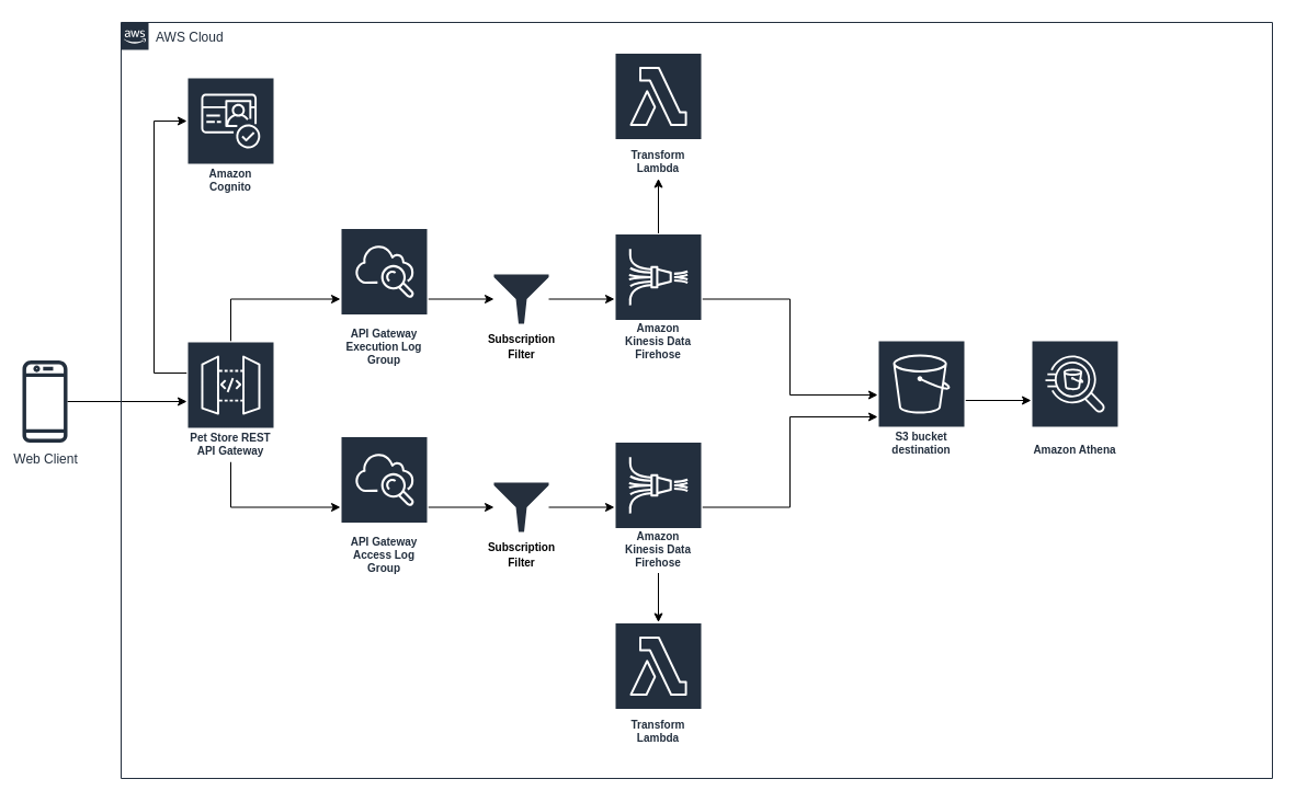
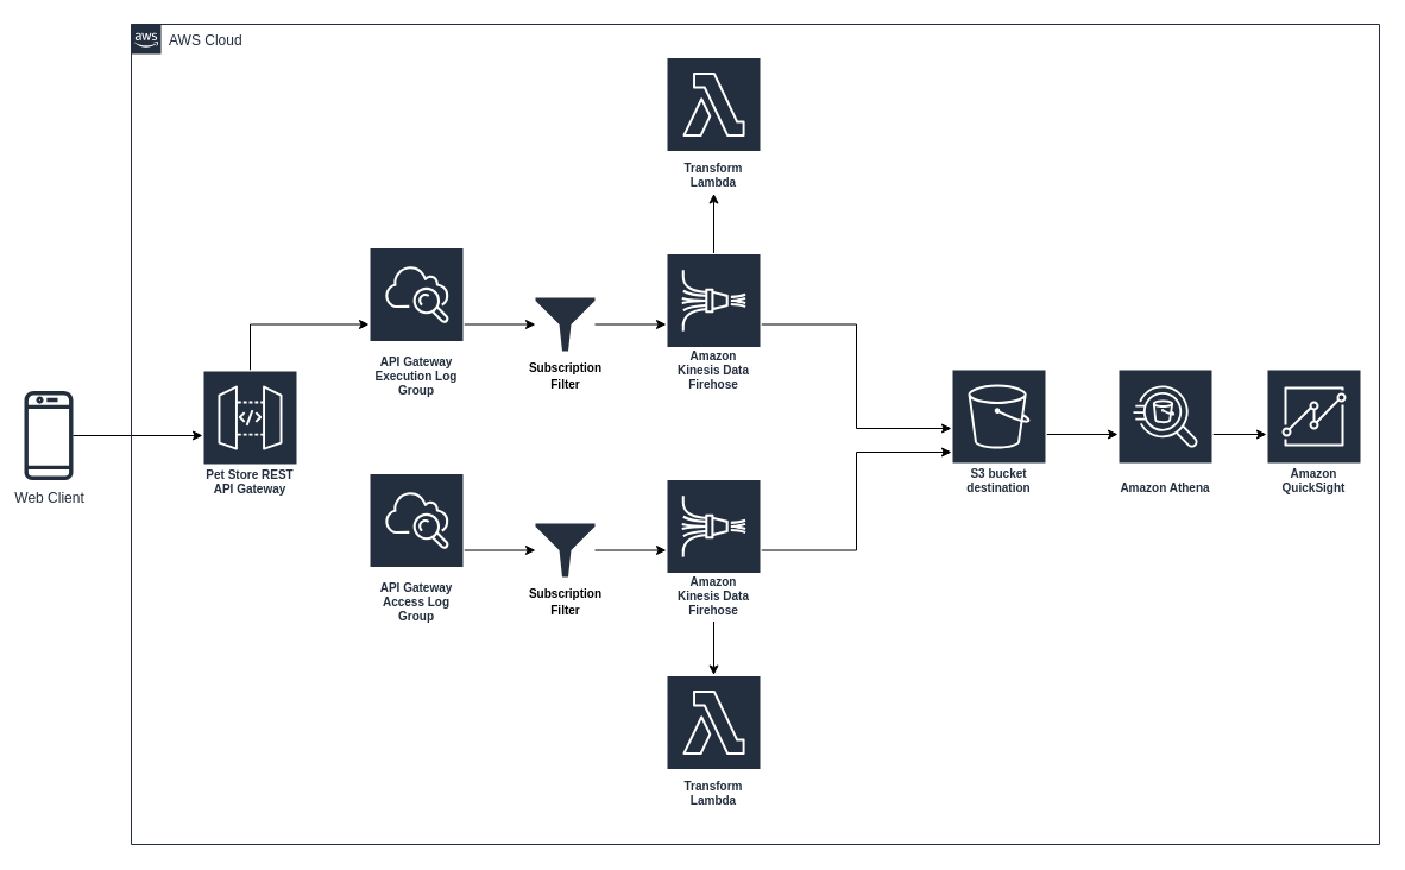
  <mxCell id="0" />
  <mxCell id="1" parent="0" />
  <mxCell id="2" style="edgeStyle=orthogonalEdgeStyle;rounded=0;orthogonalLoop=1;jettySize=auto;html=1;" edge="1" parent="1" source="3" target="27"><mxGeometry relative="1" as="geometry" /></mxCell>
  <mxCell id="3" value="Web Client" style="sketch=0;outlineConnect=0;fontColor=#232F3E;gradientColor=none;fillColor=#232F3D;strokeColor=none;dashed=0;verticalLabelPosition=bottom;verticalAlign=top;align=center;html=1;fontSize=12;fontStyle=0;aspect=fixed;pointerEvents=1;shape=mxgraph.aws4.mobile_client;" vertex="1" parent="1"><mxGeometry x="20" y="327" width="41" height="78" as="geometry" /></mxCell>
  <mxCell id="4" value="AWS Cloud" style="points=[[0,0],[0.25,0],[0.5,0],[0.75,0],[1,0],[1,0.25],[1,0.5],[1,0.75],[1,1],[0.75,1],[0.5,1],[0.25,1],[0,1],[0,0.75],[0,0.5],[0,0.25]];outlineConnect=0;gradientColor=none;html=1;whiteSpace=wrap;fontSize=12;fontStyle=0;container=1;pointerEvents=0;collapsible=0;recursiveResize=0;shape=mxgraph.aws4.group;grIcon=mxgraph.aws4.group_aws_cloud_alt;strokeColor=#232F3E;fillColor=none;verticalAlign=top;align=left;spacingLeft=30;fontColor=#232F3E;dashed=0;" vertex="1" parent="1"><mxGeometry x="110" y="20" width="1050" height="690" as="geometry" /></mxCell>
  <mxCell id="5" style="edgeStyle=orthogonalEdgeStyle;rounded=0;orthogonalLoop=1;jettySize=auto;html=1;" edge="1" parent="4" source="6" target="8"><mxGeometry relative="1" as="geometry" /></mxCell>
  <mxCell id="6" value="S3 bucket destination" style="sketch=0;outlineConnect=0;fontColor=#232F3E;gradientColor=none;strokeColor=#ffffff;fillColor=#232F3E;dashed=0;verticalLabelPosition=middle;verticalAlign=bottom;align=center;html=1;whiteSpace=wrap;fontSize=10;fontStyle=1;spacing=3;shape=mxgraph.aws4.productIcon;prIcon=mxgraph.aws4.s3;" vertex="1" parent="4"><mxGeometry x="690" y="290" width="80" height="110" as="geometry" /></mxCell>
+ <mxCell id="7" style="edgeStyle=orthogonalEdgeStyle;rounded=0;orthogonalLoop=1;jettySize=auto;html=1;" edge="1" parent="4" source="8" target="9"><mxGeometry relative="1" as="geometry" /></mxCell>
  <mxCell id="8" value="Amazon Athena" style="sketch=0;outlineConnect=0;fontColor=#232F3E;gradientColor=none;strokeColor=#ffffff;fillColor=#232F3E;dashed=0;verticalLabelPosition=middle;verticalAlign=bottom;align=center;html=1;whiteSpace=wrap;fontSize=10;fontStyle=1;spacing=3;shape=mxgraph.aws4.productIcon;prIcon=mxgraph.aws4.athena;" vertex="1" parent="4"><mxGeometry x="830" y="290" width="80" height="110" as="geometry" /></mxCell>
+ <mxCell id="9" value="Amazon QuickSight" style="sketch=0;outlineConnect=0;fontColor=#232F3E;gradientColor=none;strokeColor=#ffffff;fillColor=#232F3E;dashed=0;verticalLabelPosition=middle;verticalAlign=bottom;align=center;html=1;whiteSpace=wrap;fontSize=10;fontStyle=1;spacing=3;shape=mxgraph.aws4.productIcon;prIcon=mxgraph.aws4.quicksight;" vertex="1" parent="4"><mxGeometry x="955" y="290" width="80" height="110" as="geometry" /></mxCell>
  <mxCell id="10" style="edgeStyle=orthogonalEdgeStyle;rounded=0;orthogonalLoop=1;jettySize=auto;html=1;" edge="1" parent="4" source="11" target="13"><mxGeometry relative="1" as="geometry" /></mxCell>
  <mxCell id="11" value="&lt;font style=&quot;font-size: 10px;&quot;&gt;&lt;b&gt;Subscription&lt;br&gt;Filter&lt;/b&gt;&lt;/font&gt;" style="sketch=0;aspect=fixed;pointerEvents=1;shadow=0;dashed=0;html=1;strokeColor=none;labelPosition=center;verticalLabelPosition=bottom;verticalAlign=top;align=center;fillColor=#252f3d;shape=mxgraph.mscae.enterprise.filter" vertex="1" parent="4"><mxGeometry x="340" y="230" width="50" height="45" as="geometry" /></mxCell>
  <mxCell id="12" style="edgeStyle=orthogonalEdgeStyle;rounded=0;orthogonalLoop=1;jettySize=auto;html=1;" edge="1" parent="4" source="13" target="6"><mxGeometry relative="1" as="geometry"><Array as="points"><mxPoint x="610" y="253" /><mxPoint x="610" y="340" /></Array></mxGeometry></mxCell>
  <mxCell id="13" value="Amazon Kinesis Data Firehose" style="sketch=0;outlineConnect=0;fontColor=#232F3E;gradientColor=none;strokeColor=#ffffff;fillColor=#232F3E;dashed=0;verticalLabelPosition=middle;verticalAlign=bottom;align=center;html=1;whiteSpace=wrap;fontSize=10;fontStyle=1;spacing=3;shape=mxgraph.aws4.productIcon;prIcon=mxgraph.aws4.kinesis_data_firehose;" vertex="1" parent="4"><mxGeometry x="450" y="192.5" width="80" height="120" as="geometry" /></mxCell>
  <mxCell id="14" style="edgeStyle=orthogonalEdgeStyle;rounded=0;orthogonalLoop=1;jettySize=auto;html=1;" edge="1" parent="4" source="15" target="11"><mxGeometry relative="1" as="geometry" /></mxCell>
  <mxCell id="15" value="API Gateway Execution Log Group" style="sketch=0;outlineConnect=0;fontColor=#232F3E;gradientColor=none;strokeColor=#ffffff;fillColor=#232F3E;dashed=0;verticalLabelPosition=middle;verticalAlign=bottom;align=center;html=1;whiteSpace=wrap;fontSize=10;fontStyle=1;spacing=3;shape=mxgraph.aws4.productIcon;prIcon=mxgraph.aws4.cloudwatch;" vertex="1" parent="4"><mxGeometry x="200" y="187.5" width="80" height="130" as="geometry" /></mxCell>
  <mxCell id="16" style="edgeStyle=orthogonalEdgeStyle;rounded=0;orthogonalLoop=1;jettySize=auto;html=1;" edge="1" parent="4" source="17" target="20"><mxGeometry relative="1" as="geometry" /></mxCell>
  <mxCell id="17" value="&lt;font style=&quot;font-size: 10px;&quot;&gt;&lt;b&gt;Subscription&lt;br&gt;Filter&lt;/b&gt;&lt;/font&gt;" style="sketch=0;aspect=fixed;pointerEvents=1;shadow=0;dashed=0;html=1;strokeColor=none;labelPosition=center;verticalLabelPosition=bottom;verticalAlign=top;align=center;fillColor=#252f3d;shape=mxgraph.mscae.enterprise.filter" vertex="1" parent="4"><mxGeometry x="340" y="420" width="50" height="45" as="geometry" /></mxCell>
  <mxCell id="18" style="edgeStyle=orthogonalEdgeStyle;rounded=0;orthogonalLoop=1;jettySize=auto;html=1;" edge="1" parent="4" source="20" target="21"><mxGeometry relative="1" as="geometry" /></mxCell>
  <mxCell id="19" style="edgeStyle=orthogonalEdgeStyle;rounded=0;orthogonalLoop=1;jettySize=auto;html=1;" edge="1" parent="4" source="20" target="6"><mxGeometry relative="1" as="geometry"><Array as="points"><mxPoint x="610" y="443" /><mxPoint x="610" y="360" /></Array></mxGeometry></mxCell>
  <mxCell id="20" value="Amazon Kinesis Data Firehose" style="sketch=0;outlineConnect=0;fontColor=#232F3E;gradientColor=none;strokeColor=#ffffff;fillColor=#232F3E;dashed=0;verticalLabelPosition=middle;verticalAlign=bottom;align=center;html=1;whiteSpace=wrap;fontSize=10;fontStyle=1;spacing=3;shape=mxgraph.aws4.productIcon;prIcon=mxgraph.aws4.kinesis_data_firehose;" vertex="1" parent="4"><mxGeometry x="450" y="382.5" width="80" height="120" as="geometry" /></mxCell>
  <mxCell id="21" value="Transform Lambda" style="sketch=0;outlineConnect=0;fontColor=#232F3E;gradientColor=none;strokeColor=#ffffff;fillColor=#232F3E;dashed=0;verticalLabelPosition=middle;verticalAlign=bottom;align=center;html=1;whiteSpace=wrap;fontSize=10;fontStyle=1;spacing=3;shape=mxgraph.aws4.productIcon;prIcon=mxgraph.aws4.lambda;" vertex="1" parent="4"><mxGeometry x="450" y="547.5" width="80" height="115" as="geometry" /></mxCell>
  <mxCell id="22" style="edgeStyle=orthogonalEdgeStyle;rounded=0;orthogonalLoop=1;jettySize=auto;html=1;" edge="1" parent="4" source="23" target="17"><mxGeometry relative="1" as="geometry" /></mxCell>
  <mxCell id="23" value="API Gateway Access Log Group" style="sketch=0;outlineConnect=0;fontColor=#232F3E;gradientColor=none;strokeColor=#ffffff;fillColor=#232F3E;dashed=0;verticalLabelPosition=middle;verticalAlign=bottom;align=center;html=1;whiteSpace=wrap;fontSize=10;fontStyle=1;spacing=3;shape=mxgraph.aws4.productIcon;prIcon=mxgraph.aws4.cloudwatch;" vertex="1" parent="4"><mxGeometry x="200" y="377.5" width="80" height="130" as="geometry" /></mxCell>
  <mxCell id="24" style="edgeStyle=orthogonalEdgeStyle;rounded=0;orthogonalLoop=1;jettySize=auto;html=1;" edge="1" parent="4" source="27" target="15"><mxGeometry relative="1" as="geometry"><Array as="points"><mxPoint x="100" y="252.5" /></Array></mxGeometry></mxCell>
- <mxCell id="25" style="edgeStyle=orthogonalEdgeStyle;rounded=0;orthogonalLoop=1;jettySize=auto;html=1;" edge="1" parent="4" source="27" target="23"><mxGeometry relative="1" as="geometry"><Array as="points"><mxPoint x="100" y="442.5" /></Array></mxGeometry></mxCell>
- <mxCell id="26" style="edgeStyle=orthogonalEdgeStyle;rounded=0;orthogonalLoop=1;jettySize=auto;html=1;" edge="1" parent="4" source="27" target="30"><mxGeometry relative="1" as="geometry"><Array as="points"><mxPoint x="30" y="320" /><mxPoint x="30" y="90" /></Array></mxGeometry></mxCell>
  <mxCell id="27" value="Pet Store REST API Gateway" style="sketch=0;outlineConnect=0;fontColor=#232F3E;gradientColor=none;strokeColor=#ffffff;fillColor=#232F3E;dashed=0;verticalLabelPosition=middle;verticalAlign=bottom;align=center;html=1;whiteSpace=wrap;fontSize=10;fontStyle=1;spacing=3;shape=mxgraph.aws4.productIcon;prIcon=mxgraph.aws4.api_gateway;" vertex="1" parent="4"><mxGeometry x="60" y="291" width="80" height="110" as="geometry" /></mxCell>
  <mxCell id="28" value="Transform Lambda" style="sketch=0;outlineConnect=0;fontColor=#232F3E;gradientColor=none;strokeColor=#ffffff;fillColor=#232F3E;dashed=0;verticalLabelPosition=middle;verticalAlign=bottom;align=center;html=1;whiteSpace=wrap;fontSize=10;fontStyle=1;spacing=3;shape=mxgraph.aws4.productIcon;prIcon=mxgraph.aws4.lambda;" vertex="1" parent="4"><mxGeometry x="450" y="27.5" width="80" height="115" as="geometry" /></mxCell>
  <mxCell id="29" style="edgeStyle=orthogonalEdgeStyle;rounded=0;orthogonalLoop=1;jettySize=auto;html=1;" edge="1" parent="4" source="13" target="28"><mxGeometry relative="1" as="geometry" /></mxCell>
- <mxCell id="30" value="Amazon Cognito" style="sketch=0;outlineConnect=0;fontColor=#232F3E;gradientColor=none;strokeColor=#ffffff;fillColor=#232F3E;dashed=0;verticalLabelPosition=middle;verticalAlign=bottom;align=center;html=1;whiteSpace=wrap;fontSize=10;fontStyle=1;spacing=3;shape=mxgraph.aws4.productIcon;prIcon=mxgraph.aws4.cognito;" vertex="1" parent="4"><mxGeometry x="60" y="50" width="80" height="110" as="geometry" /></mxCell>
